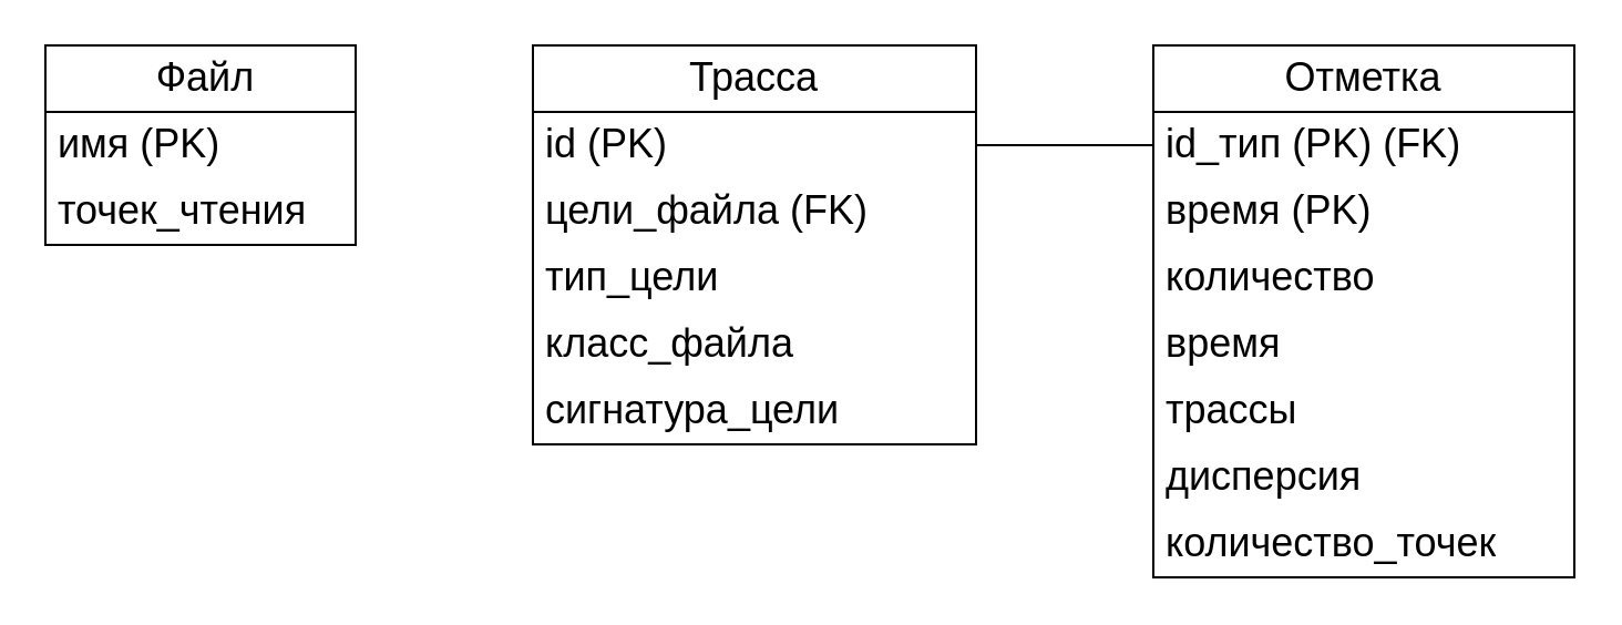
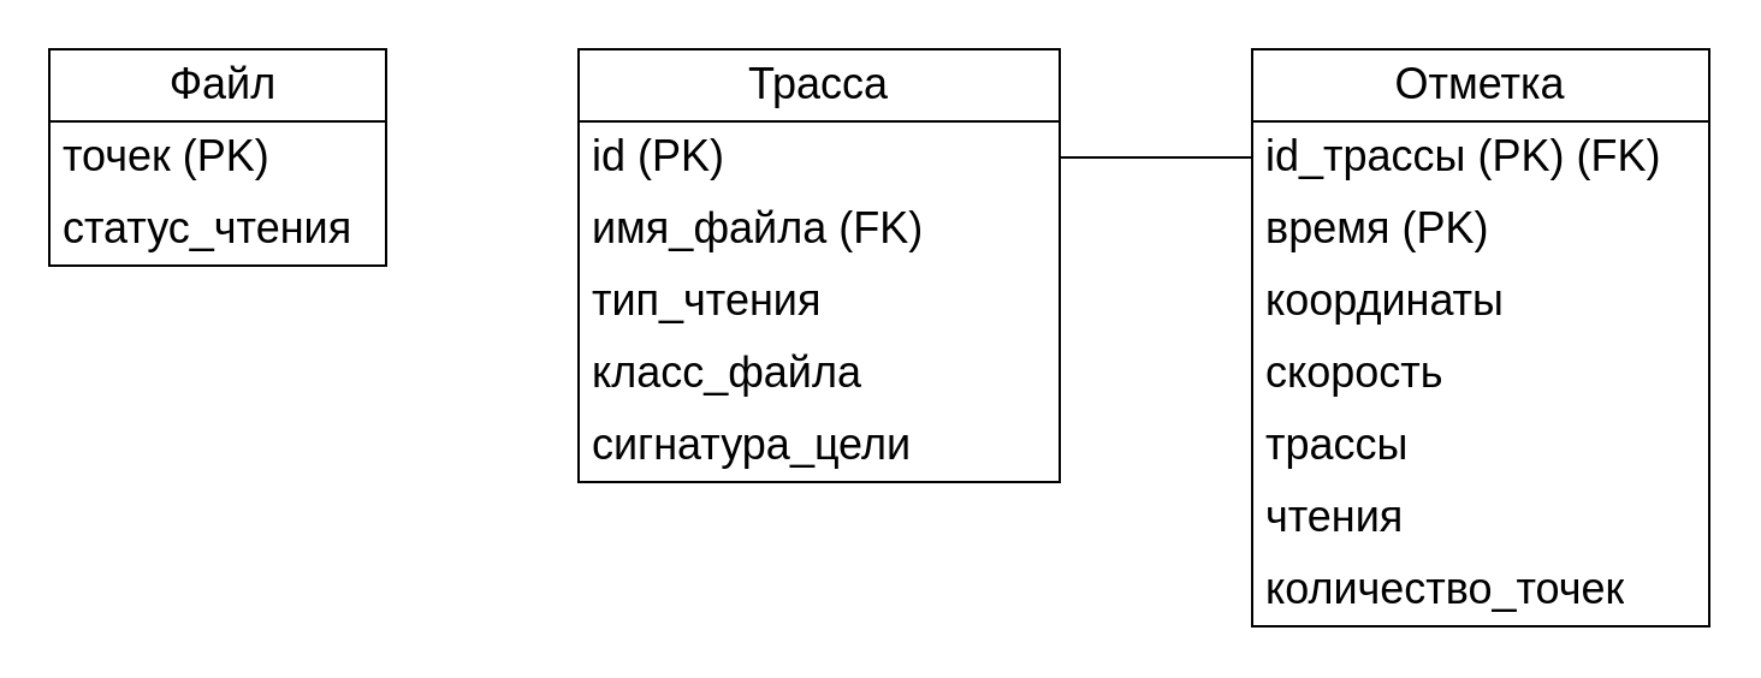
  <mxCell id="0" />
  <mxCell id="1" parent="0" />
  <mxCell id="2" value="&amp;nbsp;Файл" style="swimlane;fontStyle=0;childLayout=stackLayout;horizontal=1;startSize=30;horizontalStack=0;resizeParent=1;resizeParentMax=0;resizeLast=0;collapsible=1;marginBottom=0;whiteSpace=wrap;html=1;fontSize=18;labelBackgroundColor=none;fillColor=none;" vertex="1" parent="1"><mxGeometry x="20" y="20" width="140" height="90" as="geometry" /></mxCell>
- <mxCell id="3" value="имя (PK)" style="text;strokeColor=none;fillColor=none;align=left;verticalAlign=middle;spacingLeft=4;spacingRight=4;overflow=hidden;points=[[0,0.5],[1,0.5]];portConstraint=eastwest;rotatable=0;whiteSpace=wrap;html=1;fontSize=18;labelBackgroundColor=none;" vertex="1" parent="2"><mxGeometry y="30" width="140" height="30" as="geometry" /></mxCell>
- <mxCell id="4" value="точек_чтения" style="text;strokeColor=none;fillColor=none;align=left;verticalAlign=middle;spacingLeft=4;spacingRight=4;overflow=hidden;points=[[0,0.5],[1,0.5]];portConstraint=eastwest;rotatable=0;whiteSpace=wrap;html=1;fontSize=18;labelBackgroundColor=none;" vertex="1" parent="2"><mxGeometry y="60" width="140" height="30" as="geometry" /></mxCell>
+ <mxCell id="3" value="точек (PK)" style="text;strokeColor=none;fillColor=none;align=left;verticalAlign=middle;spacingLeft=4;spacingRight=4;overflow=hidden;points=[[0,0.5],[1,0.5]];portConstraint=eastwest;rotatable=0;whiteSpace=wrap;html=1;fontSize=18;labelBackgroundColor=none;" vertex="1" parent="2"><mxGeometry y="30" width="140" height="30" as="geometry" /></mxCell>
+ <mxCell id="4" value="статус_чтения" style="text;strokeColor=none;fillColor=none;align=left;verticalAlign=middle;spacingLeft=4;spacingRight=4;overflow=hidden;points=[[0,0.5],[1,0.5]];portConstraint=eastwest;rotatable=0;whiteSpace=wrap;html=1;fontSize=18;labelBackgroundColor=none;" vertex="1" parent="2"><mxGeometry y="60" width="140" height="30" as="geometry" /></mxCell>
  <mxCell id="5" value="Трасса" style="swimlane;fontStyle=0;childLayout=stackLayout;horizontal=1;startSize=30;horizontalStack=0;resizeParent=1;resizeParentMax=0;resizeLast=0;collapsible=1;marginBottom=0;whiteSpace=wrap;html=1;fontSize=18;labelBackgroundColor=none;fillColor=none;" vertex="1" parent="1"><mxGeometry x="240" y="20" width="200" height="180" as="geometry" /></mxCell>
  <mxCell id="6" value="id (PK)" style="text;strokeColor=none;fillColor=none;align=left;verticalAlign=middle;spacingLeft=4;spacingRight=4;overflow=hidden;points=[[0,0.5],[1,0.5]];portConstraint=eastwest;rotatable=0;whiteSpace=wrap;html=1;fontSize=18;labelBackgroundColor=none;" vertex="1" parent="5"><mxGeometry y="30" width="200" height="30" as="geometry" /></mxCell>
- <mxCell id="7" value="цели_файла (FK)" style="text;strokeColor=none;fillColor=none;align=left;verticalAlign=middle;spacingLeft=4;spacingRight=4;overflow=hidden;points=[[0,0.5],[1,0.5]];portConstraint=eastwest;rotatable=0;whiteSpace=wrap;html=1;fontSize=18;labelBackgroundColor=none;" vertex="1" parent="5"><mxGeometry y="60" width="200" height="30" as="geometry" /></mxCell>
- <mxCell id="8" value="тип_цели" style="text;strokeColor=none;fillColor=none;align=left;verticalAlign=middle;spacingLeft=4;spacingRight=4;overflow=hidden;points=[[0,0.5],[1,0.5]];portConstraint=eastwest;rotatable=0;whiteSpace=wrap;html=1;fontSize=18;labelBackgroundColor=none;" vertex="1" parent="5"><mxGeometry y="90" width="200" height="30" as="geometry" /></mxCell>
+ <mxCell id="7" value="имя_файла (FK)" style="text;strokeColor=none;fillColor=none;align=left;verticalAlign=middle;spacingLeft=4;spacingRight=4;overflow=hidden;points=[[0,0.5],[1,0.5]];portConstraint=eastwest;rotatable=0;whiteSpace=wrap;html=1;fontSize=18;labelBackgroundColor=none;" vertex="1" parent="5"><mxGeometry y="60" width="200" height="30" as="geometry" /></mxCell>
+ <mxCell id="8" value="тип_чтения" style="text;strokeColor=none;fillColor=none;align=left;verticalAlign=middle;spacingLeft=4;spacingRight=4;overflow=hidden;points=[[0,0.5],[1,0.5]];portConstraint=eastwest;rotatable=0;whiteSpace=wrap;html=1;fontSize=18;labelBackgroundColor=none;" vertex="1" parent="5"><mxGeometry y="90" width="200" height="30" as="geometry" /></mxCell>
  <mxCell id="9" value="класс_файла" style="text;strokeColor=none;fillColor=none;align=left;verticalAlign=middle;spacingLeft=4;spacingRight=4;overflow=hidden;points=[[0,0.5],[1,0.5]];portConstraint=eastwest;rotatable=0;whiteSpace=wrap;html=1;fontSize=18;labelBackgroundColor=none;" vertex="1" parent="5"><mxGeometry y="120" width="200" height="30" as="geometry" /></mxCell>
  <mxCell id="10" value="сигнатура_цели" style="text;strokeColor=none;fillColor=none;align=left;verticalAlign=middle;spacingLeft=4;spacingRight=4;overflow=hidden;points=[[0,0.5],[1,0.5]];portConstraint=eastwest;rotatable=0;whiteSpace=wrap;html=1;fontSize=18;labelBackgroundColor=none;" vertex="1" parent="5"><mxGeometry y="150" width="200" height="30" as="geometry" /></mxCell>
  <mxCell id="11" value="Отметка" style="swimlane;fontStyle=0;childLayout=stackLayout;horizontal=1;startSize=30;horizontalStack=0;resizeParent=1;resizeParentMax=0;resizeLast=0;collapsible=1;marginBottom=0;whiteSpace=wrap;html=1;fontSize=18;labelBackgroundColor=none;fillColor=none;" vertex="1" parent="1"><mxGeometry x="520" y="20" width="190" height="240" as="geometry" /></mxCell>
- <mxCell id="12" value="id_тип (PK) (FK)" style="text;strokeColor=none;fillColor=none;align=left;verticalAlign=middle;spacingLeft=4;spacingRight=4;overflow=hidden;points=[[0,0.5],[1,0.5]];portConstraint=eastwest;rotatable=0;whiteSpace=wrap;html=1;fontSize=18;labelBackgroundColor=none;" vertex="1" parent="11"><mxGeometry y="30" width="190" height="30" as="geometry" /></mxCell>
+ <mxCell id="12" value="id_трассы (PK) (FK)" style="text;strokeColor=none;fillColor=none;align=left;verticalAlign=middle;spacingLeft=4;spacingRight=4;overflow=hidden;points=[[0,0.5],[1,0.5]];portConstraint=eastwest;rotatable=0;whiteSpace=wrap;html=1;fontSize=18;labelBackgroundColor=none;" vertex="1" parent="11"><mxGeometry y="30" width="190" height="30" as="geometry" /></mxCell>
  <mxCell id="13" value="время (PK)" style="text;strokeColor=none;fillColor=none;align=left;verticalAlign=middle;spacingLeft=4;spacingRight=4;overflow=hidden;points=[[0,0.5],[1,0.5]];portConstraint=eastwest;rotatable=0;whiteSpace=wrap;html=1;fontSize=18;labelBackgroundColor=none;" vertex="1" parent="11"><mxGeometry y="60" width="190" height="30" as="geometry" /></mxCell>
- <mxCell id="14" value="количество" style="text;strokeColor=none;fillColor=none;align=left;verticalAlign=middle;spacingLeft=4;spacingRight=4;overflow=hidden;points=[[0,0.5],[1,0.5]];portConstraint=eastwest;rotatable=0;whiteSpace=wrap;html=1;fontSize=18;labelBackgroundColor=none;" vertex="1" parent="11"><mxGeometry y="90" width="190" height="30" as="geometry" /></mxCell>
- <mxCell id="15" value="время" style="text;strokeColor=none;fillColor=none;align=left;verticalAlign=middle;spacingLeft=4;spacingRight=4;overflow=hidden;points=[[0,0.5],[1,0.5]];portConstraint=eastwest;rotatable=0;whiteSpace=wrap;html=1;fontSize=18;labelBackgroundColor=none;" vertex="1" parent="11"><mxGeometry y="120" width="190" height="30" as="geometry" /></mxCell>
+ <mxCell id="14" value="координаты" style="text;strokeColor=none;fillColor=none;align=left;verticalAlign=middle;spacingLeft=4;spacingRight=4;overflow=hidden;points=[[0,0.5],[1,0.5]];portConstraint=eastwest;rotatable=0;whiteSpace=wrap;html=1;fontSize=18;labelBackgroundColor=none;" vertex="1" parent="11"><mxGeometry y="90" width="190" height="30" as="geometry" /></mxCell>
+ <mxCell id="15" value="скорость" style="text;strokeColor=none;fillColor=none;align=left;verticalAlign=middle;spacingLeft=4;spacingRight=4;overflow=hidden;points=[[0,0.5],[1,0.5]];portConstraint=eastwest;rotatable=0;whiteSpace=wrap;html=1;fontSize=18;labelBackgroundColor=none;" vertex="1" parent="11"><mxGeometry y="120" width="190" height="30" as="geometry" /></mxCell>
  <mxCell id="16" value="трассы" style="text;strokeColor=none;fillColor=none;align=left;verticalAlign=middle;spacingLeft=4;spacingRight=4;overflow=hidden;points=[[0,0.5],[1,0.5]];portConstraint=eastwest;rotatable=0;whiteSpace=wrap;html=1;fontSize=18;labelBackgroundColor=none;" vertex="1" parent="11"><mxGeometry y="150" width="190" height="30" as="geometry" /></mxCell>
- <mxCell id="17" value="дисперсия" style="text;strokeColor=none;fillColor=none;align=left;verticalAlign=middle;spacingLeft=4;spacingRight=4;overflow=hidden;points=[[0,0.5],[1,0.5]];portConstraint=eastwest;rotatable=0;whiteSpace=wrap;html=1;fontSize=18;labelBackgroundColor=none;" vertex="1" parent="11"><mxGeometry y="180" width="190" height="30" as="geometry" /></mxCell>
+ <mxCell id="17" value="чтения" style="text;strokeColor=none;fillColor=none;align=left;verticalAlign=middle;spacingLeft=4;spacingRight=4;overflow=hidden;points=[[0,0.5],[1,0.5]];portConstraint=eastwest;rotatable=0;whiteSpace=wrap;html=1;fontSize=18;labelBackgroundColor=none;" vertex="1" parent="11"><mxGeometry y="180" width="190" height="30" as="geometry" /></mxCell>
  <mxCell id="18" value="количество_точек" style="text;strokeColor=none;fillColor=none;align=left;verticalAlign=middle;spacingLeft=4;spacingRight=4;overflow=hidden;points=[[0,0.5],[1,0.5]];portConstraint=eastwest;rotatable=0;whiteSpace=wrap;html=1;fontSize=18;labelBackgroundColor=none;" vertex="1" parent="11"><mxGeometry y="210" width="190" height="30" as="geometry" /></mxCell>
  <mxCell id="19" style="edgeStyle=none;html=1;fontSize=18;labelBackgroundColor=none;endArrow=none;" edge="1" parent="1" source="6" target="12"><mxGeometry relative="1" as="geometry" /></mxCell>
